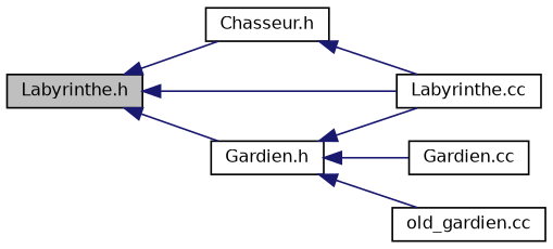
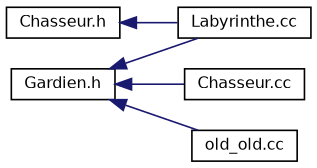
  digraph {
    rankdir=LR
    node [color=black fillcolor=white fontname=Helvetica fontsize=10 shape=record style=filled]
    edge [color=midnightblue dir=back fontname=Helvetica fontsize=10 labelfontname=Helvetica labelfontsize=10 style=solid]
-   n1 [fillcolor=grey75 fontcolor=black height=0.2 label="Labyrinthe.h" width=0.4]
    n2 [height=0.2 label="Chasseur.h" width=0.4]
    n3 [height=0.2 label="Labyrinthe.cc" width=0.4]
    n4 [height=0.2 label="Gardien.h" width=0.4]
-   n5 [height=0.2 label="Gardien.cc" width=0.4]
-   n6 [height=0.2 label="old_gardien.cc" width=0.4]
-   n1 -> n2
-   n1 -> n3
-   n1 -> n4
+   n5 [height=0.2 label="Chasseur.cc" width=0.4]
+   n6 [height=0.2 label="old_old.cc" width=0.4]
    n2 -> n3
    n4 -> n3
    n4 -> n5
    n4 -> n6
  }
